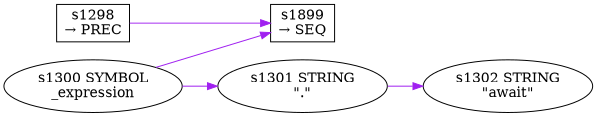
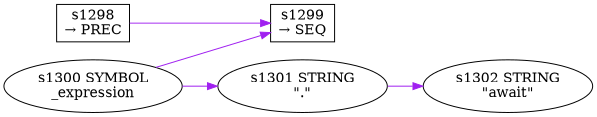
  digraph {
    rankdir=LR
    edge [color=purple]
    n1 [fixedsize=false label="s1298\n&rarr; PREC" peripheries=1 shape=record]
-   n2 [fixedsize=false label="s1899\n&rarr; SEQ" peripheries=1 shape=record]
+   n2 [fixedsize=false label="s1299\n&rarr; SEQ" peripheries=1 shape=record]
    n3 [label="s1300 SYMBOL\n_expression"]
    n4 [label="s1301 STRING\n\".\""]
    n5 [label="s1302 STRING\n\"await\""]
    n1 -> n2
    n3 -> n2
    n3 -> n4
    n4 -> n5
  }
